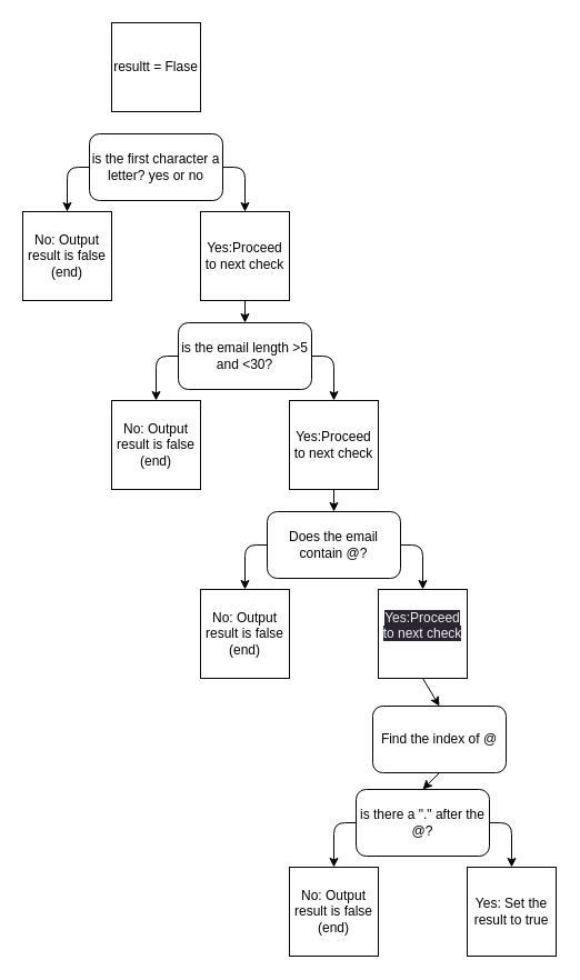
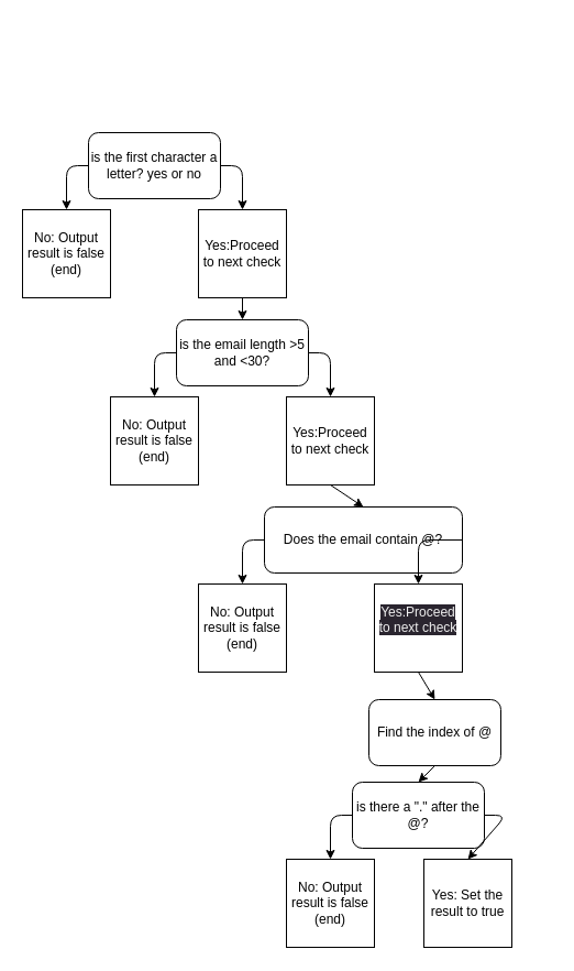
  <mxCell id="0" />
  <mxCell id="1" parent="0" />
- <mxCell id="2" value="resultt = Flase" style="whiteSpace=wrap;html=1;aspect=fixed;" vertex="1" parent="1"><mxGeometry x="100" y="20" width="80" height="80" as="geometry" /></mxCell>
  <mxCell id="3" value="Yes:Proceed to next check" style="whiteSpace=wrap;html=1;aspect=fixed;" vertex="1" parent="1"><mxGeometry x="180" y="190" width="80" height="80" as="geometry" /></mxCell>
  <mxCell id="4" value="No: Output result is false&lt;br&gt;(end)" style="whiteSpace=wrap;html=1;aspect=fixed;" vertex="1" parent="1"><mxGeometry x="20" y="190" width="80" height="80" as="geometry" /></mxCell>
  <mxCell id="5" value="is the first character a letter? yes or no" style="rounded=1;whiteSpace=wrap;html=1;" vertex="1" parent="1"><mxGeometry x="80" y="120" width="120" height="60" as="geometry" /></mxCell>
  <mxCell id="6" value="" style="endArrow=classic;html=1;entryX=0.5;entryY=0;entryDx=0;entryDy=0;exitX=0;exitY=0.5;exitDx=0;exitDy=0;" edge="1" parent="1" source="5" target="4"><mxGeometry width="50" height="50" relative="1" as="geometry"><mxPoint x="20" y="180" as="sourcePoint" /><mxPoint x="70" y="130" as="targetPoint" /><Array as="points"><mxPoint x="60" y="150" /></Array></mxGeometry></mxCell>
  <mxCell id="7" value="" style="endArrow=classic;html=1;exitX=1;exitY=0.5;exitDx=0;exitDy=0;entryX=0.5;entryY=0;entryDx=0;entryDy=0;" edge="1" parent="1" source="5" target="3"><mxGeometry width="50" height="50" relative="1" as="geometry"><mxPoint x="270" y="190" as="sourcePoint" /><mxPoint x="320" y="140" as="targetPoint" /><Array as="points"><mxPoint x="220" y="150" /></Array></mxGeometry></mxCell>
  <mxCell id="8" value="No: Output result is false&lt;br&gt;(end)" style="whiteSpace=wrap;html=1;aspect=fixed;" vertex="1" parent="1"><mxGeometry x="100" y="360" width="80" height="80" as="geometry" /></mxCell>
  <mxCell id="9" value="Yes:Proceed to next check" style="whiteSpace=wrap;html=1;aspect=fixed;" vertex="1" parent="1"><mxGeometry x="260" y="360" width="80" height="80" as="geometry" /></mxCell>
  <mxCell id="10" value="is the email length &amp;gt;5 and &amp;lt;30?" style="rounded=1;whiteSpace=wrap;html=1;" vertex="1" parent="1"><mxGeometry x="160" y="290" width="120" height="60" as="geometry" /></mxCell>
  <mxCell id="11" value="" style="endArrow=classic;html=1;exitX=0.5;exitY=1;exitDx=0;exitDy=0;entryX=0.5;entryY=0;entryDx=0;entryDy=0;" edge="1" parent="1" source="3" target="10"><mxGeometry width="50" height="50" relative="1" as="geometry"><mxPoint x="210" y="380" as="sourcePoint" /><mxPoint x="260" y="330" as="targetPoint" /></mxGeometry></mxCell>
  <mxCell id="12" value="" style="endArrow=classic;html=1;exitX=0;exitY=0.5;exitDx=0;exitDy=0;entryX=0.5;entryY=0;entryDx=0;entryDy=0;" edge="1" parent="1" source="10" target="8"><mxGeometry width="50" height="50" relative="1" as="geometry"><mxPoint x="60" y="400" as="sourcePoint" /><mxPoint x="110" y="350" as="targetPoint" /><Array as="points"><mxPoint x="140" y="320" /></Array></mxGeometry></mxCell>
  <mxCell id="13" value="" style="endArrow=classic;html=1;exitX=1;exitY=0.5;exitDx=0;exitDy=0;entryX=0.5;entryY=0;entryDx=0;entryDy=0;" edge="1" parent="1" source="10" target="9"><mxGeometry width="50" height="50" relative="1" as="geometry"><mxPoint x="340" y="380" as="sourcePoint" /><mxPoint x="390" y="330" as="targetPoint" /><Array as="points"><mxPoint x="300" y="320" /></Array></mxGeometry></mxCell>
- <mxCell id="14" value="Does the email contain @?" style="rounded=1;whiteSpace=wrap;html=1;" vertex="1" parent="1"><mxGeometry x="240" y="460" width="120" height="60" as="geometry" /></mxCell>
+ <mxCell id="14" value="Does the email contain @?" style="rounded=1;whiteSpace=wrap;html=1;" vertex="1" parent="1"><mxGeometry x="240" y="460" width="180" height="60" as="geometry" /></mxCell>
  <mxCell id="15" value="" style="endArrow=classic;html=1;exitX=0.5;exitY=1;exitDx=0;exitDy=0;entryX=0.5;entryY=0;entryDx=0;entryDy=0;" edge="1" parent="1" source="9" target="14"><mxGeometry width="50" height="50" relative="1" as="geometry"><mxPoint x="270" y="550" as="sourcePoint" /><mxPoint x="320" y="500" as="targetPoint" /></mxGeometry></mxCell>
  <mxCell id="16" value="No: Output result is false&lt;br&gt;(end)" style="whiteSpace=wrap;html=1;aspect=fixed;" vertex="1" parent="1"><mxGeometry x="180" y="530" width="80" height="80" as="geometry" /></mxCell>
  <mxCell id="17" value="&#10;&lt;span style=&quot;color: rgb(240, 240, 240); font-family: Helvetica; font-size: 12px; font-style: normal; font-variant-ligatures: normal; font-variant-caps: normal; font-weight: 400; letter-spacing: normal; orphans: 2; text-align: center; text-indent: 0px; text-transform: none; widows: 2; word-spacing: 0px; -webkit-text-stroke-width: 0px; background-color: rgb(42, 37, 47); text-decoration-thickness: initial; text-decoration-style: initial; text-decoration-color: initial; float: none; display: inline !important;&quot;&gt;Yes:Proceed to next check&lt;/span&gt;&#10;&#10;" style="whiteSpace=wrap;html=1;aspect=fixed;" vertex="1" parent="1"><mxGeometry x="340" y="530" width="80" height="80" as="geometry" /></mxCell>
  <mxCell id="18" value="" style="endArrow=classic;html=1;exitX=0;exitY=0.5;exitDx=0;exitDy=0;entryX=0.5;entryY=0;entryDx=0;entryDy=0;" edge="1" parent="1" source="14" target="16"><mxGeometry width="50" height="50" relative="1" as="geometry"><mxPoint x="190" y="620" as="sourcePoint" /><mxPoint x="240" y="570" as="targetPoint" /><Array as="points"><mxPoint x="220" y="490" /></Array></mxGeometry></mxCell>
  <mxCell id="19" value="" style="endArrow=classic;html=1;exitX=1;exitY=0.5;exitDx=0;exitDy=0;entryX=0.5;entryY=0;entryDx=0;entryDy=0;" edge="1" parent="1" source="14" target="17"><mxGeometry width="50" height="50" relative="1" as="geometry"><mxPoint x="380" y="620" as="sourcePoint" /><mxPoint x="400" y="600" as="targetPoint" /><Array as="points"><mxPoint x="380" y="490" /></Array></mxGeometry></mxCell>
  <mxCell id="20" value="Find the index of @" style="rounded=1;whiteSpace=wrap;html=1;" vertex="1" parent="1"><mxGeometry x="335" y="635" width="120" height="60" as="geometry" /></mxCell>
  <mxCell id="21" value="" style="endArrow=classic;html=1;exitX=0.5;exitY=1;exitDx=0;exitDy=0;entryX=0.5;entryY=0;entryDx=0;entryDy=0;" edge="1" parent="1" source="17" target="20"><mxGeometry width="50" height="50" relative="1" as="geometry"><mxPoint x="320" y="680" as="sourcePoint" /><mxPoint x="370" y="630" as="targetPoint" /></mxGeometry></mxCell>
  <mxCell id="22" value="is there a &quot;.&quot; after the @?" style="rounded=1;whiteSpace=wrap;html=1;" vertex="1" parent="1"><mxGeometry x="320" y="710" width="120" height="60" as="geometry" /></mxCell>
  <mxCell id="23" value="" style="endArrow=classic;html=1;exitX=0.5;exitY=1;exitDx=0;exitDy=0;entryX=0.5;entryY=0;entryDx=0;entryDy=0;" edge="1" parent="1" source="20" target="22"><mxGeometry width="50" height="50" relative="1" as="geometry"><mxPoint x="360" y="780" as="sourcePoint" /><mxPoint x="410" y="730" as="targetPoint" /></mxGeometry></mxCell>
  <mxCell id="24" value="No: Output result is false&lt;br&gt;(end)" style="whiteSpace=wrap;html=1;aspect=fixed;" vertex="1" parent="1"><mxGeometry x="260" y="780" width="80" height="80" as="geometry" /></mxCell>
- <mxCell id="25" value="Yes: Set the result to true" style="whiteSpace=wrap;html=1;aspect=fixed;" vertex="1" parent="1"><mxGeometry x="420" y="780" width="80" height="80" as="geometry" /></mxCell>
+ <mxCell id="25" value="Yes: Set the result to true" style="whiteSpace=wrap;html=1;aspect=fixed;" vertex="1" parent="1"><mxGeometry x="385" y="780" width="80" height="80" as="geometry" /></mxCell>
  <mxCell id="26" value="" style="endArrow=classic;html=1;exitX=0;exitY=0.5;exitDx=0;exitDy=0;entryX=0.5;entryY=0;entryDx=0;entryDy=0;" edge="1" parent="1" source="22" target="24"><mxGeometry width="50" height="50" relative="1" as="geometry"><mxPoint x="230" y="750" as="sourcePoint" /><mxPoint x="280" y="700" as="targetPoint" /><Array as="points"><mxPoint x="300" y="740" /></Array></mxGeometry></mxCell>
  <mxCell id="27" value="" style="endArrow=classic;html=1;exitX=1;exitY=0.5;exitDx=0;exitDy=0;entryX=0.5;entryY=0;entryDx=0;entryDy=0;" edge="1" parent="1" source="22" target="25"><mxGeometry width="50" height="50" relative="1" as="geometry"><mxPoint x="470" y="850" as="sourcePoint" /><mxPoint x="500" y="740" as="targetPoint" /><Array as="points"><mxPoint x="460" y="740" /></Array></mxGeometry></mxCell>
